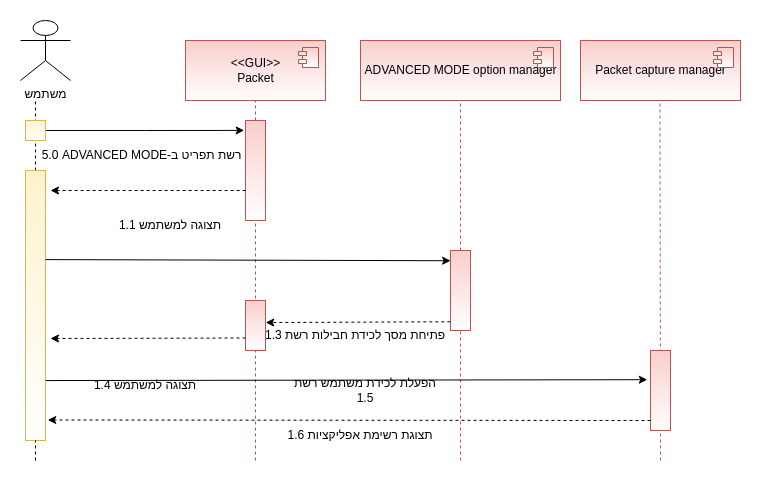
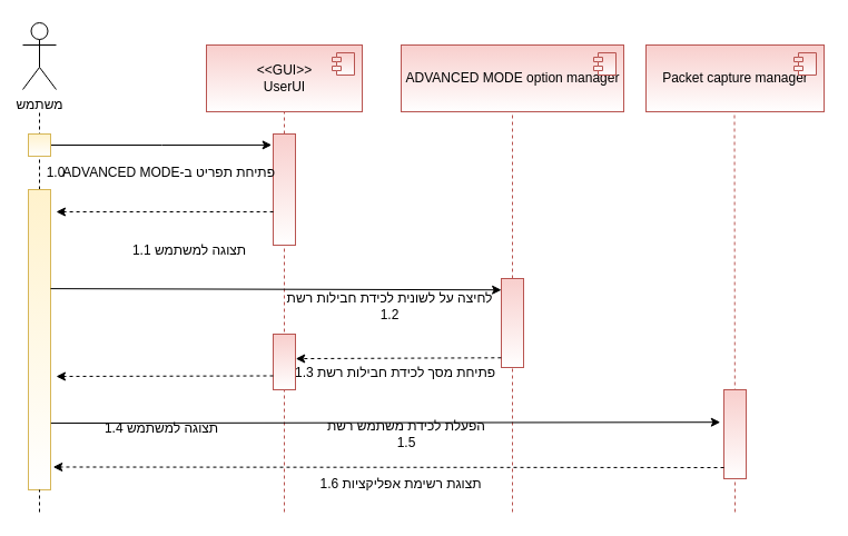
  <mxCell id="0" />
  <mxCell id="1" parent="0" />
- <mxCell id="2" value="משתמש" style="shape=umlActor;verticalLabelPosition=bottom;verticalAlign=top;html=1;outlineConnect=0;gradientColor=#ffffff;" parent="1" vertex="1"><mxGeometry x="20" y="20" width="50" height="60" as="geometry" /></mxCell>
+ <mxCell id="2" value="משתמש" style="shape=umlActor;verticalLabelPosition=bottom;verticalAlign=top;html=1;outlineConnect=0;gradientColor=#ffffff;" parent="1" vertex="1"><mxGeometry x="20" y="20" width="30" height="60" as="geometry" /></mxCell>
  <mxCell id="3" value="" style="endArrow=none;dashed=1;html=1;rounded=0;startArrow=none;" parent="1" source="11" edge="1"><mxGeometry width="50" height="50" relative="1" as="geometry"><mxPoint x="35" y="480" as="sourcePoint" /><mxPoint x="35" y="100" as="targetPoint" /></mxGeometry></mxCell>
  <mxCell id="4" value="" style="endArrow=none;dashed=1;html=1;rounded=0;entryX=0.5;entryY=1;entryDx=0;entryDy=0;fillColor=#f8cecc;strokeColor=#b85450;startArrow=none;" parent="1" source="8" edge="1"><mxGeometry width="50" height="50" relative="1" as="geometry"><mxPoint x="255" y="490" as="sourcePoint" /><mxPoint x="255" y="100" as="targetPoint" /></mxGeometry></mxCell>
  <mxCell id="5" value="" style="endArrow=none;dashed=1;html=1;rounded=0;entryX=0.5;entryY=1;entryDx=0;entryDy=0;fillColor=#f8cecc;strokeColor=#b85450;startArrow=none;" parent="1" source="19" edge="1"><mxGeometry width="50" height="50" relative="1" as="geometry"><mxPoint x="455" y="500" as="sourcePoint" /><mxPoint x="460" y="100" as="targetPoint" /></mxGeometry></mxCell>
  <mxCell id="6" style="edgeStyle=orthogonalEdgeStyle;rounded=0;orthogonalLoop=1;jettySize=auto;html=1;entryX=-0.067;entryY=0.099;entryDx=0;entryDy=0;entryPerimeter=0;" parent="1" source="7" target="8" edge="1"><mxGeometry relative="1" as="geometry"><mxPoint x="180" y="134" as="targetPoint" /></mxGeometry></mxCell>
  <mxCell id="7" value="" style="rounded=0;whiteSpace=wrap;html=1;fillColor=#fff2cc;strokeColor=#d6b656;gradientColor=#ffffff;" parent="1" vertex="1"><mxGeometry x="25" y="120" width="20" height="20" as="geometry" /></mxCell>
  <mxCell id="8" value="" style="rounded=0;whiteSpace=wrap;html=1;fillColor=#f8cecc;strokeColor=#b85450;gradientColor=#ffffff;" parent="1" vertex="1"><mxGeometry x="245" y="120" width="20" height="100" as="geometry" /></mxCell>
  <mxCell id="9" value="" style="endArrow=none;dashed=1;html=1;rounded=0;entryX=0.5;entryY=1;entryDx=0;entryDy=0;fillColor=#f8cecc;strokeColor=#b85450;" parent="1" target="8" edge="1"><mxGeometry width="50" height="50" relative="1" as="geometry"><mxPoint x="255" y="460" as="sourcePoint" /><mxPoint x="255" y="100" as="targetPoint" /></mxGeometry></mxCell>
- <mxCell id="10" value="רשת תפריט ב-ADVANCED MODE&amp;nbsp;" style="text;html=1;strokeColor=none;fillColor=none;align=center;verticalAlign=middle;whiteSpace=wrap;rounded=0;textDirection=rtl;" parent="1" vertex="1"><mxGeometry x="50" y="140" width="200" height="30" as="geometry" /></mxCell>
+ <mxCell id="10" value="פתיחת תפריט ב-ADVANCED MODE&amp;nbsp;" style="text;html=1;strokeColor=none;fillColor=none;align=center;verticalAlign=middle;whiteSpace=wrap;rounded=0;textDirection=rtl;" parent="1" vertex="1"><mxGeometry x="50" y="140" width="200" height="30" as="geometry" /></mxCell>
  <mxCell id="11" value="" style="rounded=0;whiteSpace=wrap;html=1;fillColor=#fff2cc;strokeColor=#d6b656;gradientColor=#ffffff;" parent="1" vertex="1"><mxGeometry x="25" y="170" width="20" height="270" as="geometry" /></mxCell>
  <mxCell id="12" value="" style="endArrow=none;dashed=1;html=1;rounded=0;" parent="1" target="11" edge="1"><mxGeometry width="50" height="50" relative="1" as="geometry"><mxPoint x="35" y="460" as="sourcePoint" /><mxPoint x="35" y="100" as="targetPoint" /></mxGeometry></mxCell>
  <mxCell id="13" value="" style="endArrow=classic;html=1;rounded=0;exitX=0.006;exitY=0.7;exitDx=0;exitDy=0;exitPerimeter=0;dashed=1;" parent="1" source="8" edge="1"><mxGeometry width="50" height="50" relative="1" as="geometry"><mxPoint x="230" y="189" as="sourcePoint" /><mxPoint x="50" y="190" as="targetPoint" /></mxGeometry></mxCell>
  <mxCell id="14" value="תצוגה למשתמש 1.1" style="text;html=1;strokeColor=none;fillColor=none;align=center;verticalAlign=middle;whiteSpace=wrap;rounded=0;textDirection=rtl;" parent="1" vertex="1"><mxGeometry x="115" y="210" width="110" height="30" as="geometry" /></mxCell>
  <mxCell id="15" value="" style="endArrow=classic;html=1;rounded=0;entryX=0.004;entryY=0.128;entryDx=0;entryDy=0;entryPerimeter=0;exitX=1;exitY=0.33;exitDx=0;exitDy=0;exitPerimeter=0;" parent="1" source="11" target="19" edge="1"><mxGeometry width="50" height="50" relative="1" as="geometry"><mxPoint x="105" y="279" as="sourcePoint" /><mxPoint x="445" y="263" as="targetPoint" /></mxGeometry></mxCell>
- <mxCell id="17" value="&lt;span&gt;&amp;lt;&amp;lt;GUI&amp;gt;&amp;gt;&lt;/span&gt;&lt;br&gt;&lt;span&gt;Packet&lt;/span&gt;" style="html=1;dropTarget=0;fillColor=#f8cecc;strokeColor=#b85450;gradientColor=#ffffff;" parent="1" vertex="1"><mxGeometry x="185" y="40" width="140" height="60" as="geometry" /></mxCell>
+ <mxCell id="16" value="לחיצה על לשונית לכידת חבילות רשת 1.2" style="text;html=1;strokeColor=none;fillColor=none;align=center;verticalAlign=middle;whiteSpace=wrap;rounded=0;textDirection=rtl;" parent="1" vertex="1"><mxGeometry x="250" y="260" width="200" height="30" as="geometry" /></mxCell>
+ <mxCell id="17" value="&lt;span&gt;&amp;lt;&amp;lt;GUI&amp;gt;&amp;gt;&lt;/span&gt;&lt;br&gt;&lt;span&gt;UserUI&lt;/span&gt;" style="html=1;dropTarget=0;fillColor=#f8cecc;strokeColor=#b85450;gradientColor=#ffffff;" parent="1" vertex="1"><mxGeometry x="185" y="40" width="140" height="60" as="geometry" /></mxCell>
  <mxCell id="18" value="" style="shape=module;jettyWidth=8;jettyHeight=4;fillColor=#f8cecc;strokeColor=#b85450;gradientColor=#ffffff;" parent="17" vertex="1"><mxGeometry x="1" width="20" height="20" relative="1" as="geometry"><mxPoint x="-27" y="7" as="offset" /></mxGeometry></mxCell>
  <mxCell id="19" value="" style="rounded=0;whiteSpace=wrap;html=1;fillColor=#f8cecc;strokeColor=#b85450;gradientColor=#ffffff;" parent="1" vertex="1"><mxGeometry x="450" y="250" width="20" height="80" as="geometry" /></mxCell>
  <mxCell id="20" value="" style="endArrow=none;dashed=1;html=1;rounded=0;entryX=0.5;entryY=1;entryDx=0;entryDy=0;fillColor=#f8cecc;strokeColor=#b85450;" parent="1" target="19" edge="1"><mxGeometry width="50" height="50" relative="1" as="geometry"><mxPoint x="460" y="460" as="sourcePoint" /><mxPoint x="455" y="140" as="targetPoint" /></mxGeometry></mxCell>
  <mxCell id="21" value="פתיחת מסך לכידת חבילות רשת 1.3" style="text;html=1;strokeColor=none;fillColor=none;align=center;verticalAlign=middle;whiteSpace=wrap;rounded=0;textDirection=rtl;" parent="1" vertex="1"><mxGeometry x="260" y="320" width="190" height="30" as="geometry" /></mxCell>
  <mxCell id="22" value="" style="rounded=0;whiteSpace=wrap;html=1;fillColor=#f8cecc;strokeColor=#b85450;gradientColor=#ffffff;" parent="1" vertex="1"><mxGeometry x="245" y="300" width="20" height="50" as="geometry" /></mxCell>
  <mxCell id="23" value="תצוגה למשתמש 1.4" style="text;html=1;strokeColor=none;fillColor=none;align=center;verticalAlign=middle;whiteSpace=wrap;rounded=0;textDirection=rtl;" parent="1" vertex="1"><mxGeometry x="90" y="370" width="110" height="30" as="geometry" /></mxCell>
- <mxCell id="24" value="5.0" style="text;html=1;strokeColor=none;fillColor=none;align=center;verticalAlign=middle;whiteSpace=wrap;rounded=0;" parent="1" vertex="1"><mxGeometry x="40" y="140" width="20" height="30" as="geometry" /></mxCell>
+ <mxCell id="24" value="1.0" style="text;html=1;strokeColor=none;fillColor=none;align=center;verticalAlign=middle;whiteSpace=wrap;rounded=0;" parent="1" vertex="1"><mxGeometry x="40" y="140" width="20" height="30" as="geometry" /></mxCell>
  <mxCell id="25" value="" style="endArrow=classic;html=1;rounded=0;exitX=-0.008;exitY=0.891;exitDx=0;exitDy=0;entryX=1.013;entryY=0.441;entryDx=0;entryDy=0;exitPerimeter=0;entryPerimeter=0;dashed=1;" parent="1" source="19" target="22" edge="1"><mxGeometry width="50" height="50" relative="1" as="geometry"><mxPoint x="650" y="362.5" as="sourcePoint" /><mxPoint x="390" y="240" as="targetPoint" /></mxGeometry></mxCell>
  <mxCell id="26" value="" style="endArrow=classic;html=1;rounded=0;exitX=0;exitY=0.75;exitDx=0;exitDy=0;dashed=1;" parent="1" source="22" edge="1"><mxGeometry width="50" height="50" relative="1" as="geometry"><mxPoint x="170" y="300" as="sourcePoint" /><mxPoint x="50" y="338" as="targetPoint" /></mxGeometry></mxCell>
  <mxCell id="27" value="&lt;span&gt;ADVANCED MODE option manager&lt;/span&gt;" style="html=1;dropTarget=0;fillColor=#f8cecc;strokeColor=#b85450;gradientColor=#ffffff;" parent="1" vertex="1"><mxGeometry x="360" y="40" width="200" height="60" as="geometry" /></mxCell>
  <mxCell id="28" value="" style="shape=module;jettyWidth=8;jettyHeight=4;fillColor=#f8cecc;strokeColor=#b85450;gradientColor=#ffffff;" parent="27" vertex="1"><mxGeometry x="1" width="20" height="20" relative="1" as="geometry"><mxPoint x="-27" y="7" as="offset" /></mxGeometry></mxCell>
  <mxCell id="29" value="&lt;span&gt;Packet capture manager&lt;/span&gt;" style="html=1;dropTarget=0;fillColor=#f8cecc;strokeColor=#b85450;gradientColor=#ffffff;" parent="1" vertex="1"><mxGeometry x="580" y="40" width="160" height="60" as="geometry" /></mxCell>
  <mxCell id="30" value="" style="shape=module;jettyWidth=8;jettyHeight=4;fillColor=#f8cecc;strokeColor=#b85450;gradientColor=#ffffff;" parent="29" vertex="1"><mxGeometry x="1" width="20" height="20" relative="1" as="geometry"><mxPoint x="-27" y="7" as="offset" /></mxGeometry></mxCell>
  <mxCell id="31" value="" style="endArrow=none;dashed=1;html=1;rounded=0;entryX=0.5;entryY=1;entryDx=0;entryDy=0;fillColor=#f8cecc;strokeColor=#b85450;startArrow=none;" parent="1" edge="1"><mxGeometry width="50" height="50" relative="1" as="geometry"><mxPoint x="660" y="460" as="sourcePoint" /><mxPoint x="659.5" y="100" as="targetPoint" /></mxGeometry></mxCell>
  <mxCell id="32" value="" style="rounded=0;whiteSpace=wrap;html=1;fillColor=#f8cecc;strokeColor=#b85450;gradientColor=#ffffff;" parent="1" vertex="1"><mxGeometry x="650" y="350" width="20" height="80" as="geometry" /></mxCell>
  <mxCell id="33" value="" style="endArrow=classic;html=1;rounded=0;entryX=-0.16;entryY=0.365;entryDx=0;entryDy=0;entryPerimeter=0;exitX=1.016;exitY=0.778;exitDx=0;exitDy=0;exitPerimeter=0;" parent="1" source="11" target="32" edge="1"><mxGeometry width="50" height="50" relative="1" as="geometry"><mxPoint x="50" y="379" as="sourcePoint" /><mxPoint x="430" y="280" as="targetPoint" /></mxGeometry></mxCell>
  <mxCell id="34" value="הפעלת לכידת משתמש רשת 1.5" style="text;html=1;strokeColor=none;fillColor=none;align=center;verticalAlign=middle;whiteSpace=wrap;rounded=0;textDirection=rtl;" parent="1" vertex="1"><mxGeometry x="290" y="375" width="150" height="30" as="geometry" /></mxCell>
  <mxCell id="35" value="" style="endArrow=classic;html=1;rounded=0;exitX=0;exitY=0.75;exitDx=0;exitDy=0;dashed=1;entryX=1.111;entryY=0.924;entryDx=0;entryDy=0;entryPerimeter=0;" parent="1" target="11" edge="1"><mxGeometry width="50" height="50" relative="1" as="geometry"><mxPoint x="650" y="420" as="sourcePoint" /><mxPoint x="70" y="421" as="targetPoint" /></mxGeometry></mxCell>
  <mxCell id="36" value="תצוגת רשימת אפליקציות 1.6" style="text;html=1;strokeColor=none;fillColor=none;align=center;verticalAlign=middle;whiteSpace=wrap;rounded=0;textDirection=rtl;" parent="1" vertex="1"><mxGeometry x="265" y="420" width="190" height="30" as="geometry" /></mxCell>
